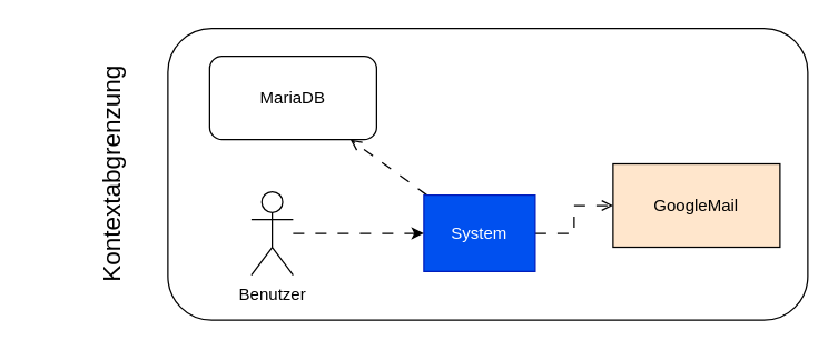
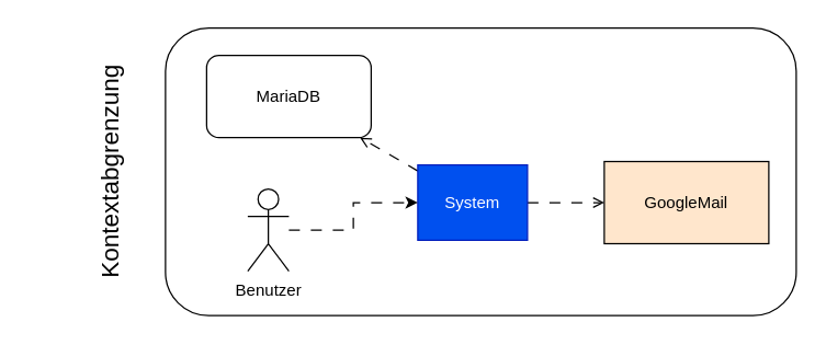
  <mxCell id="0" />
  <mxCell id="1" parent="0" />
  <mxCell id="2" value="" style="rounded=1;whiteSpace=wrap;html=1;" vertex="1" parent="1"><mxGeometry x="120" y="20" width="460" height="210" as="geometry" /></mxCell>
  <mxCell id="3" value="&lt;font style=&quot;font-size: 18px;&quot;&gt;Kontextabgrenzung&lt;/font&gt;" style="text;html=1;strokeColor=none;fillColor=none;align=center;verticalAlign=middle;whiteSpace=wrap;rounded=0;rotation=-90;" vertex="1" parent="1"><mxGeometry x="20" y="110" width="120" height="30" as="geometry" /></mxCell>
  <mxCell id="4" style="rounded=0;orthogonalLoop=1;jettySize=auto;html=1;startArrow=none;startFill=0;endArrow=open;endFill=0;dashed=1;dashPattern=8 8;" edge="1" parent="1" source="6" target="7"><mxGeometry relative="1" as="geometry" /></mxCell>
  <mxCell id="5" style="edgeStyle=orthogonalEdgeStyle;rounded=0;orthogonalLoop=1;jettySize=auto;html=1;startArrow=none;startFill=0;dashed=1;dashPattern=8 8;endArrow=open;endFill=0;" edge="1" parent="1" source="6" target="8"><mxGeometry relative="1" as="geometry" /></mxCell>
- <mxCell id="6" value="System" style="rounded=0;whiteSpace=wrap;html=1;fillColor=#0050ef;fontColor=#ffffff;strokeColor=#001DBC;" vertex="1" parent="1"><mxGeometry x="304" y="140" width="80" height="55" as="geometry" /></mxCell>
+ <mxCell id="6" value="System" style="rounded=0;whiteSpace=wrap;html=1;fillColor=#0050ef;fontColor=#ffffff;strokeColor=#001DBC;" vertex="1" parent="1"><mxGeometry x="304" y="120" width="80" height="55" as="geometry" /></mxCell>
  <mxCell id="7" value="MariaDB" style="whiteSpace=wrap;html=1;rounded=1;" vertex="1" parent="1"><mxGeometry x="150" y="40" width="120" height="60" as="geometry" /></mxCell>
  <mxCell id="8" value="GoogleMail" style="rounded=0;whiteSpace=wrap;html=1;fillColor=#ffe6cc;" vertex="1" parent="1"><mxGeometry x="440" y="117.5" width="120" height="60" as="geometry" /></mxCell>
  <mxCell id="9" style="edgeStyle=orthogonalEdgeStyle;rounded=0;orthogonalLoop=1;jettySize=auto;html=1;dashed=1;dashPattern=8 8;" edge="1" parent="1" source="10" target="6"><mxGeometry relative="1" as="geometry" /></mxCell>
  <mxCell id="10" value="Benutzer" style="shape=umlActor;verticalLabelPosition=bottom;verticalAlign=top;html=1;outlineConnect=0;" vertex="1" parent="1"><mxGeometry x="180" y="137.5" width="30" height="60" as="geometry" /></mxCell>
